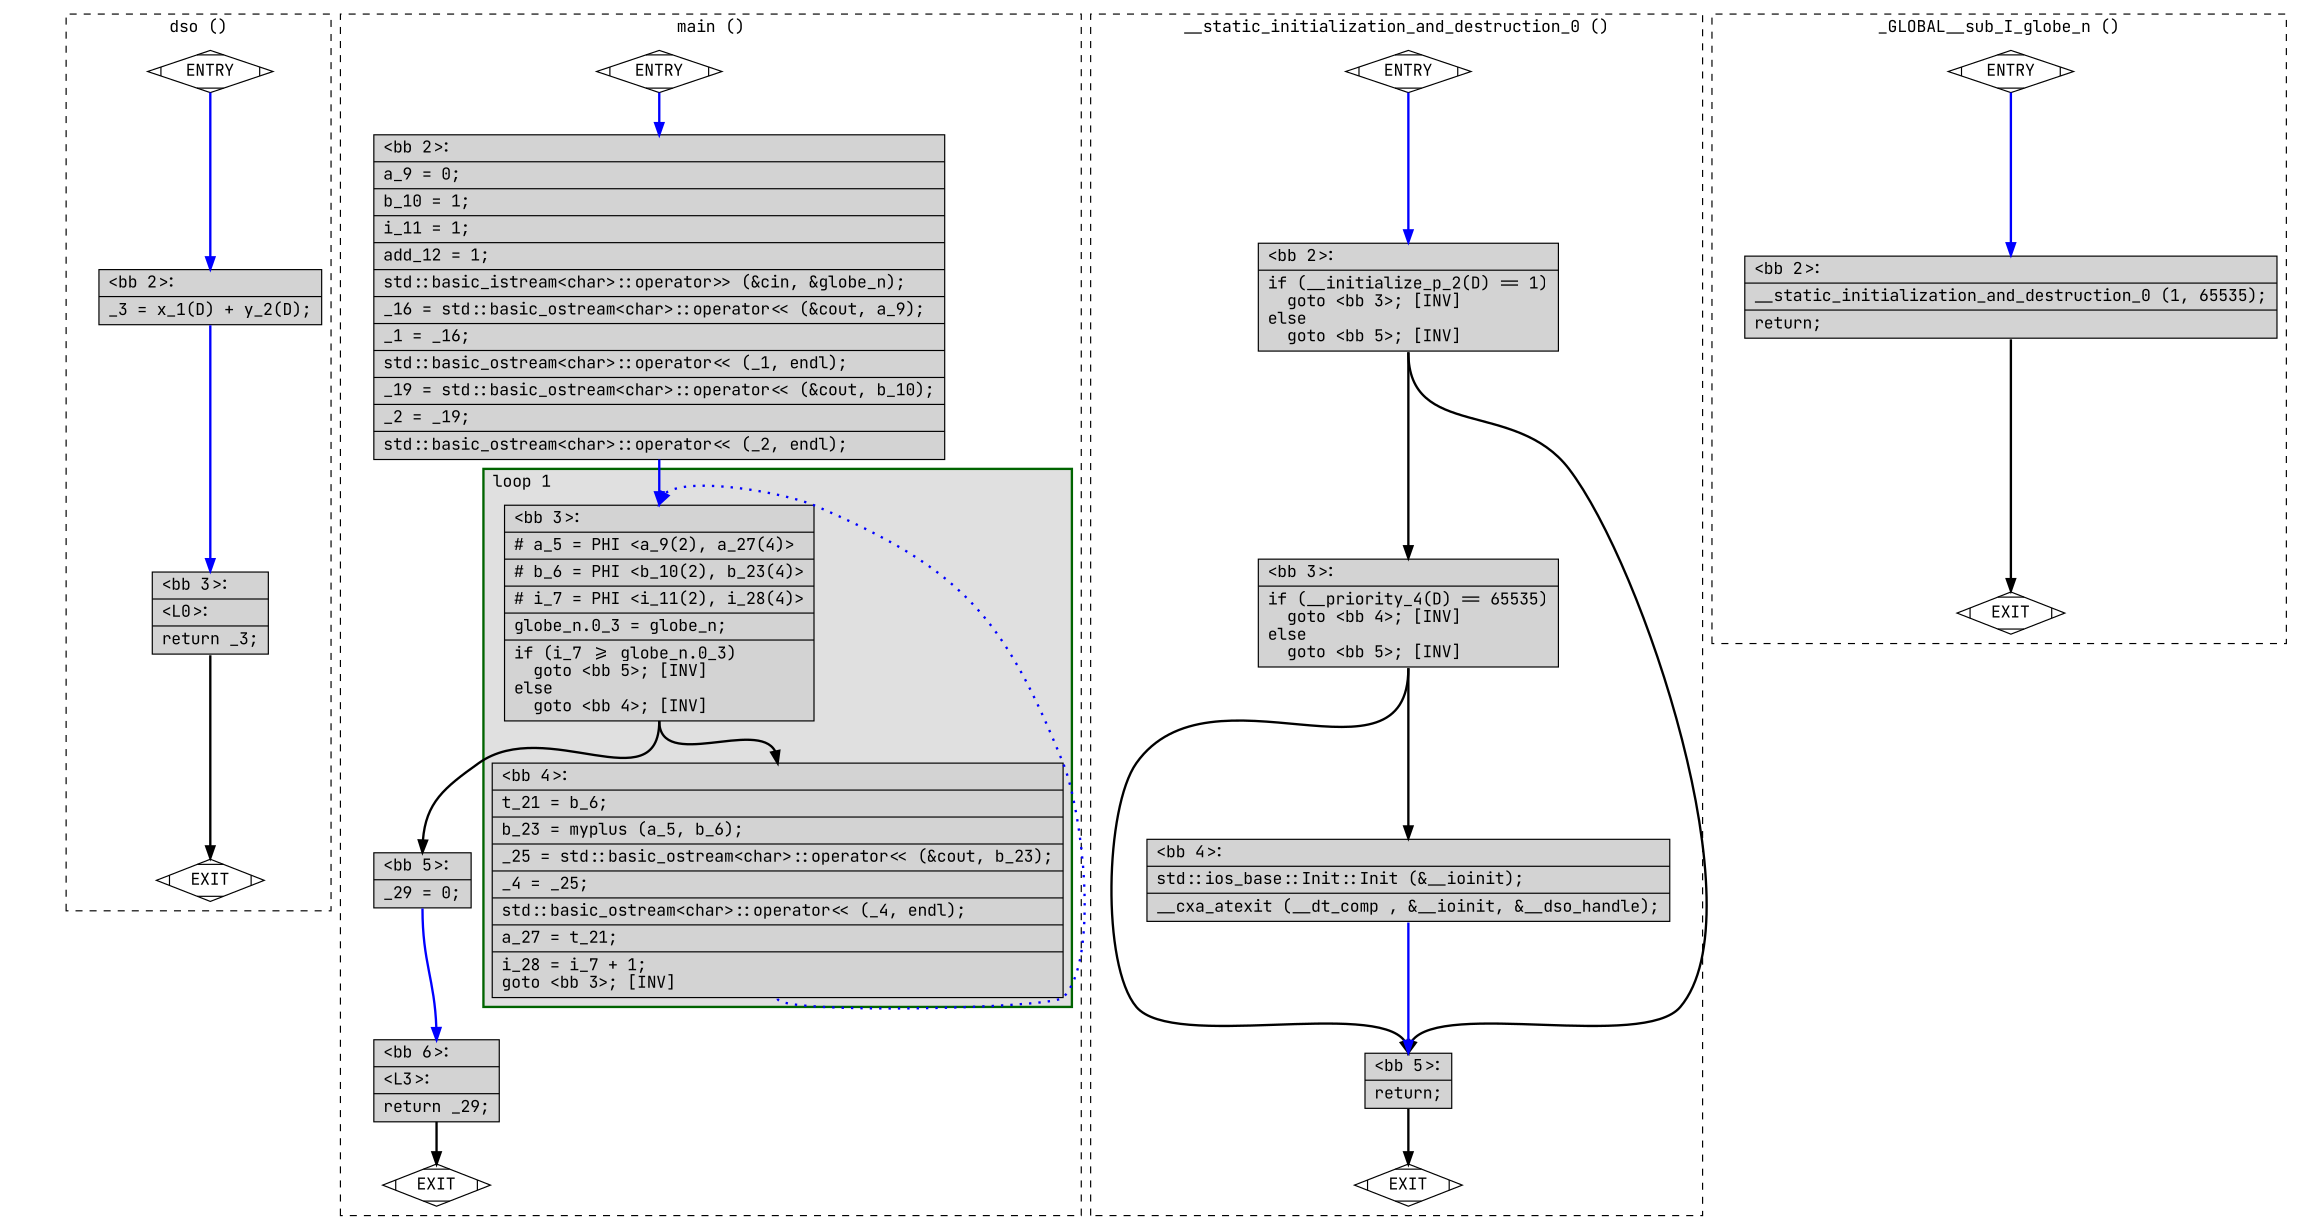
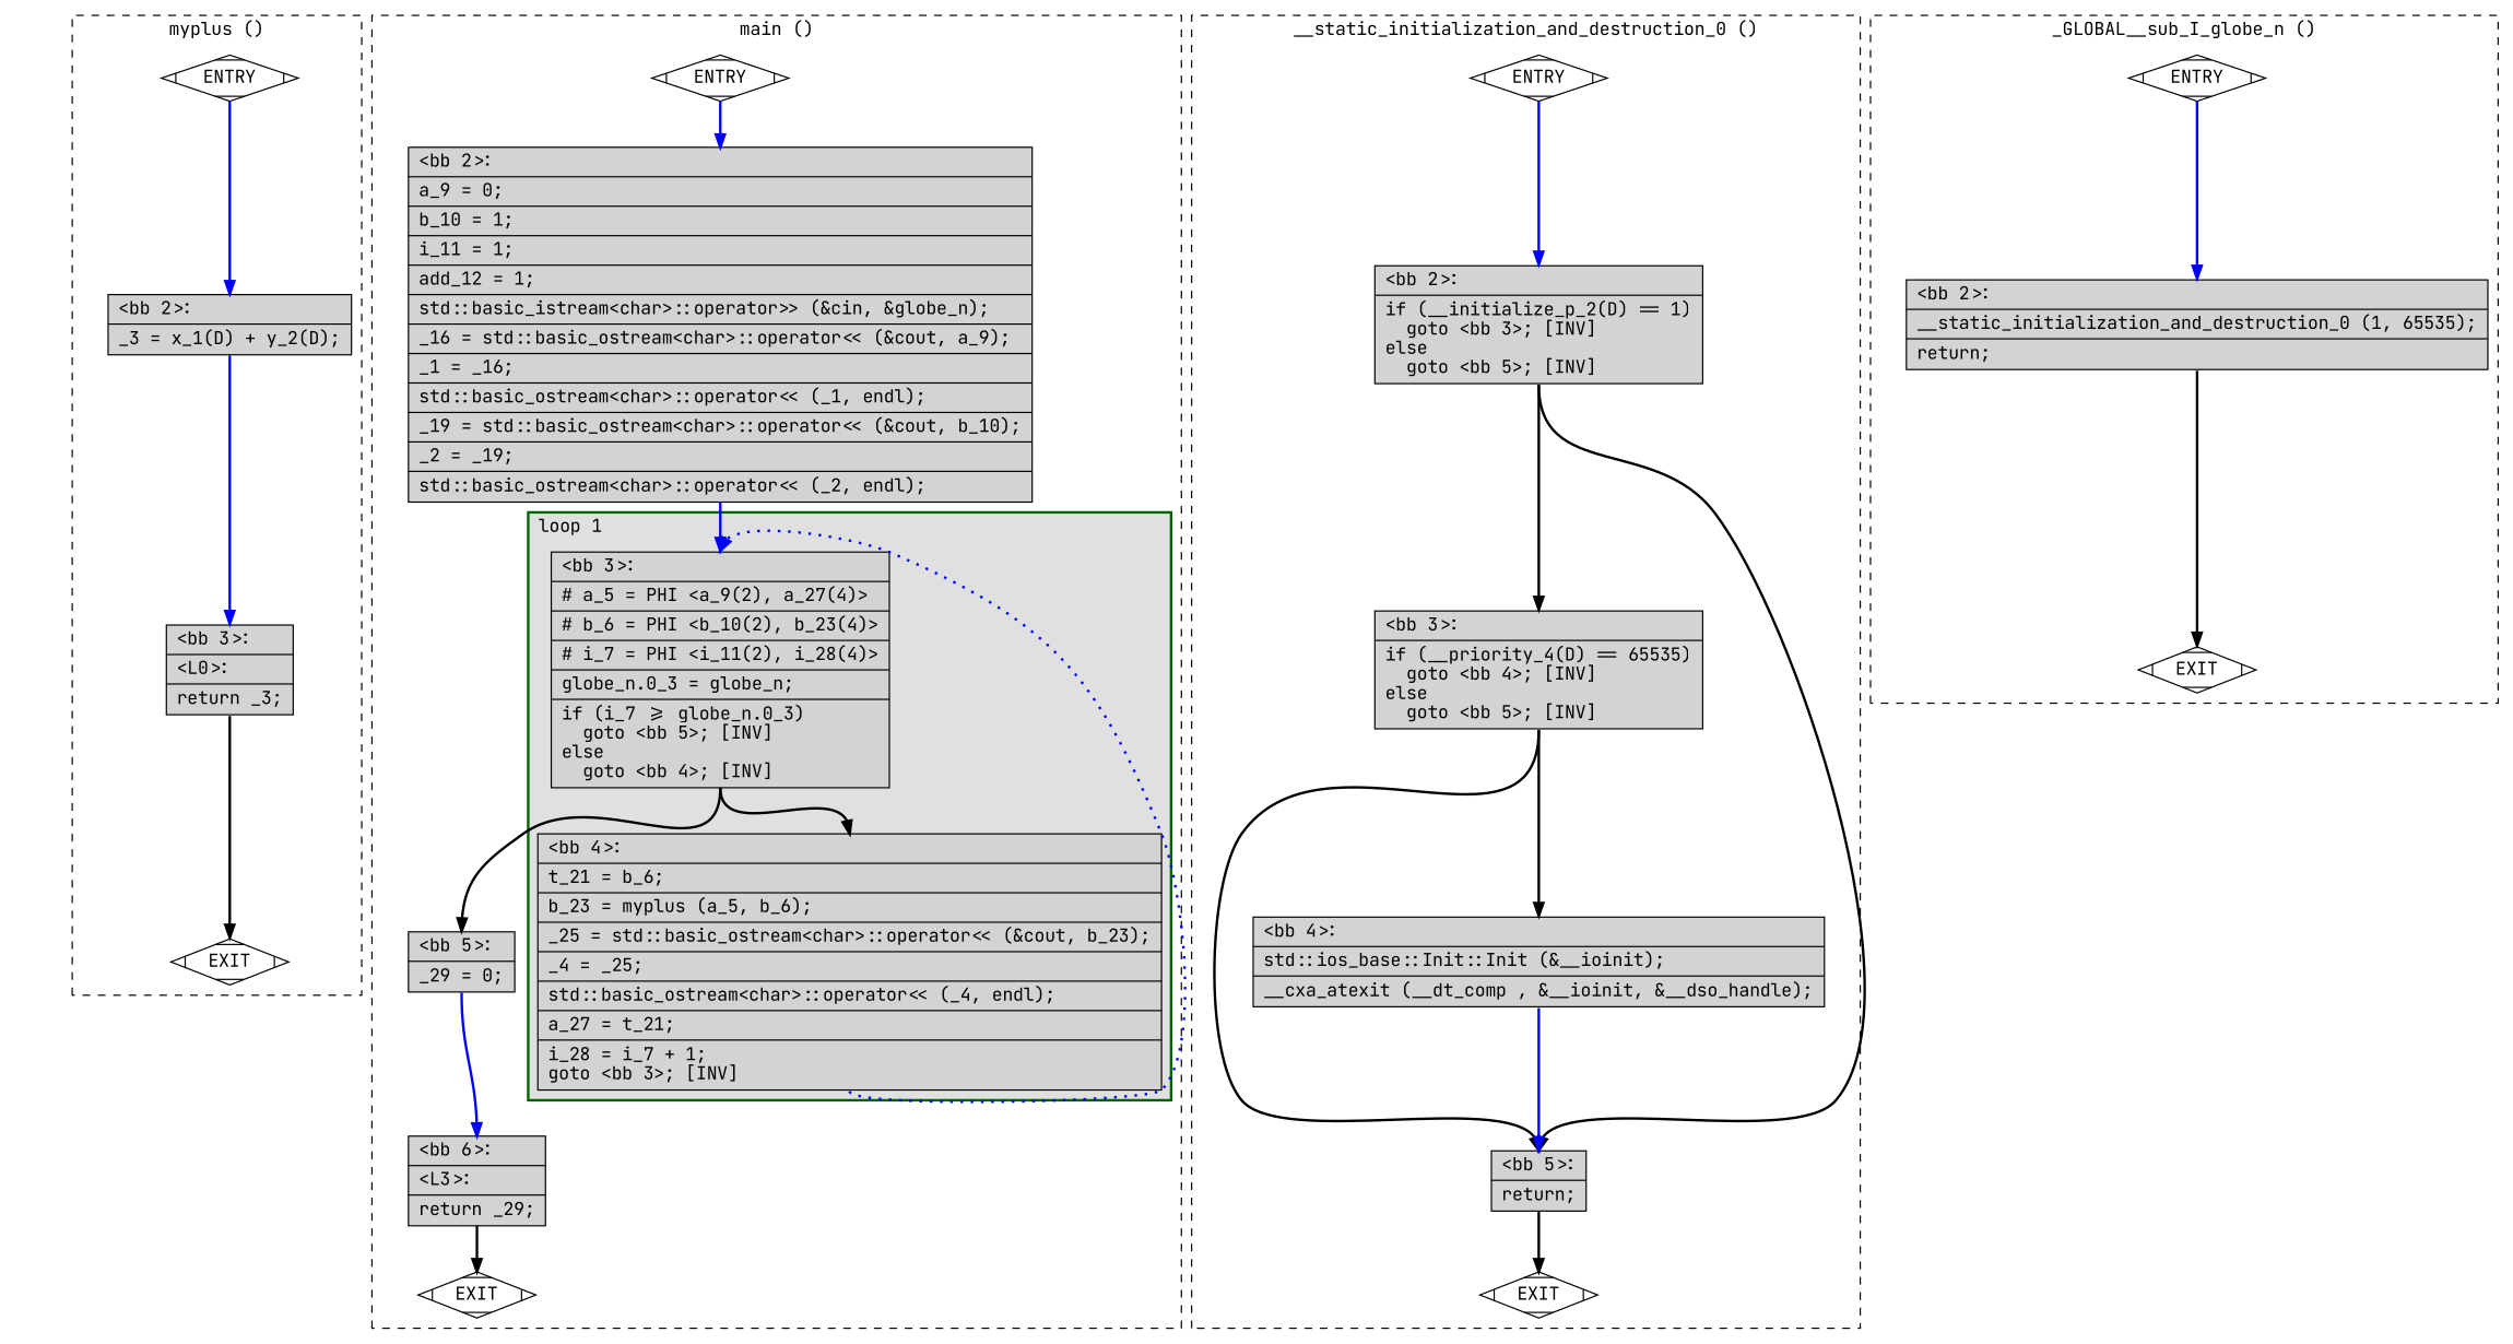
  digraph {
    fontname="JetBrains Mono"
    node [fillcolor=lightgrey shape=record style=filled fontname="JetBrains Mono"]
    edge [constraint=true headport=n style="solid,bold" tailport=s fontname="JetBrains Mono" color=black weight=10]
    n1 [fillcolor=white label=ENTRY shape=Mdiamond]
    n2 [fillcolor=white label=EXIT shape=Mdiamond]
    n3 [label="{\<bb\ 2\>:\l|_3\ =\ x_1(D)\ +\ y_2(D);\l}"]
    n4 [label="{\<bb\ 3\>:\l|\<L0\>:\l|return\ _3;\l}"]
    n5 [label="{\<bb\ 3\>:\l|#\ a_5\ =\ PHI\ \<a_9(2),\ a_27(4)\>\l|#\ b_6\ =\ PHI\ \<b_10(2),\ b_23(4)\>\l|#\ i_7\ =\ PHI\ \<i_11(2),\ i_28(4)\>\l|globe_n.0_3\ =\ globe_n;\l|if\ (i_7\ \>=\ globe_n.0_3)\l\ \ goto\ \<bb\ 5\>;\ [INV]\lelse\l\ \ goto\ \<bb\ 4\>;\ [INV]\l}"]
    n6 [label="{\<bb\ 4\>:\l|t_21\ =\ b_6;\l|b_23\ =\ myplus\ (a_5,\ b_6);\l|_25\ =\ std::basic_ostream\<char\>::operator\<\<\ (&cout,\ b_23);\l|_4\ =\ _25;\l|std::basic_ostream\<char\>::operator\<\<\ (_4,\ endl);\l|a_27\ =\ t_21;\l|i_28\ =\ i_7\ +\ 1;\lgoto\ \<bb\ 3\>;\ [INV]\l}"]
    n7 [label="{\<bb\ 5\>:\l|_29\ =\ 0;\l}"]
    n8 [fillcolor=white label=ENTRY shape=Mdiamond]
    n9 [fillcolor=white label=EXIT shape=Mdiamond]
    n10 [label="{\<bb\ 2\>:\l|a_9\ =\ 0;\l|b_10\ =\ 1;\l|i_11\ =\ 1;\l|add_12\ =\ 1;\l|std::basic_istream\<char\>::operator\>\>\ (&cin,\ &globe_n);\l|_16\ =\ std::basic_ostream\<char\>::operator\<\<\ (&cout,\ a_9);\l|_1\ =\ _16;\l|std::basic_ostream\<char\>::operator\<\<\ (_1,\ endl);\l|_19\ =\ std::basic_ostream\<char\>::operator\<\<\ (&cout,\ b_10);\l|_2\ =\ _19;\l|std::basic_ostream\<char\>::operator\<\<\ (_2,\ endl);\l}"]
    n11 [label="{\<bb\ 6\>:\l|\<L3\>:\l|return\ _29;\l}"]
    n12 [fillcolor=white label=ENTRY shape=Mdiamond]
    n13 [fillcolor=white label=EXIT shape=Mdiamond]
    n14 [label="{\<bb\ 2\>:\l|if\ (__initialize_p_2(D)\ ==\ 1)\l\ \ goto\ \<bb\ 3\>;\ [INV]\lelse\l\ \ goto\ \<bb\ 5\>;\ [INV]\l}"]
    n15 [label="{\<bb\ 3\>:\l|if\ (__priority_4(D)\ ==\ 65535)\l\ \ goto\ \<bb\ 4\>;\ [INV]\lelse\l\ \ goto\ \<bb\ 5\>;\ [INV]\l}"]
    n16 [label="{\<bb\ 5\>:\l|return;\l}"]
    n17 [label="{\<bb\ 4\>:\l|std::ios_base::Init::Init\ (&__ioinit);\l|__cxa_atexit\ (__dt_comp\ ,\ &__ioinit,\ &__dso_handle);\l}"]
    n18 [fillcolor=white label=ENTRY shape=Mdiamond]
    n19 [fillcolor=white label=EXIT shape=Mdiamond]
    n20 [label="{\<bb\ 2\>:\l|__static_initialization_and_destruction_0\ (1,\ 65535);\l|return;\l}"]
    subgraph cluster_1 {
      color=black
-     label="dso ()"
+     label="myplus ()"
      style=dashed
      n1
      n2
      n3
      n4
    }
    subgraph cluster_2 {
      color=black
      label="main ()"
      style=dashed
      n7
      n8
      n9
      n10
      n11
      subgraph cluster_3 {
        color=darkgreen
        fillcolor=grey88
        label="loop 1"
        labeljust=l
        penwidth=2
        style=filled
        n5
        n6
      }
    }
    subgraph cluster_4 {
      color=black
      label="__static_initialization_and_destruction_0 ()"
      style=dashed
      n12
      n13
      n14
      n15
      n16
      n17
    }
    subgraph cluster_5 {
      color=black
      label="_GLOBAL__sub_I_globe_n ()"
      style=dashed
      n18
      n19
      n20
    }
    n1 -> n2 [style=invis color="" weight=""]
    n1 -> n3 [color=blue weight=100]
    n3 -> n4 [color=blue weight=100]
    n4 -> n2
    n5 -> n6
    n5 -> n7
    n6 -> n5 [color=blue constraint=false style="dotted,bold"]
    n7 -> n11 [color=blue weight=100]
    n8 -> n9 [style=invis color="" weight=""]
    n8 -> n10 [color=blue weight=100]
    n10 -> n5 [color=blue weight=100]
    n11 -> n9
    n12 -> n13 [style=invis color="" weight=""]
    n12 -> n14 [color=blue weight=100]
    n14 -> n15
    n14 -> n16
    n15 -> n16
    n15 -> n17
    n16 -> n13
    n17 -> n16 [color=blue weight=100]
    n18 -> n19 [style=invis color="" weight=""]
    n18 -> n20 [color=blue weight=100]
    n20 -> n19
  }
